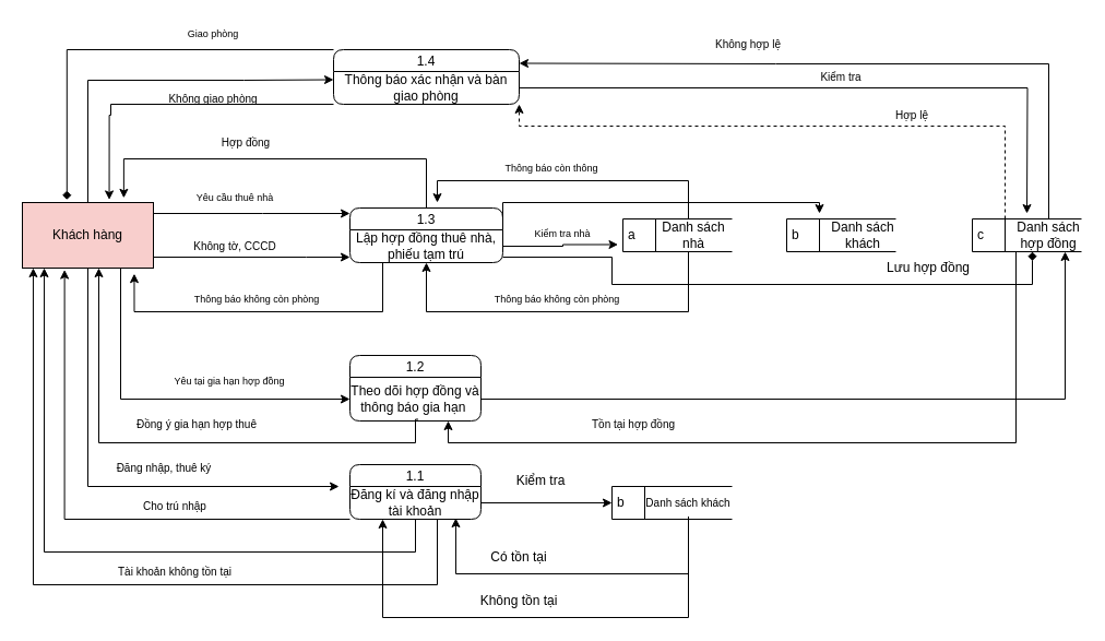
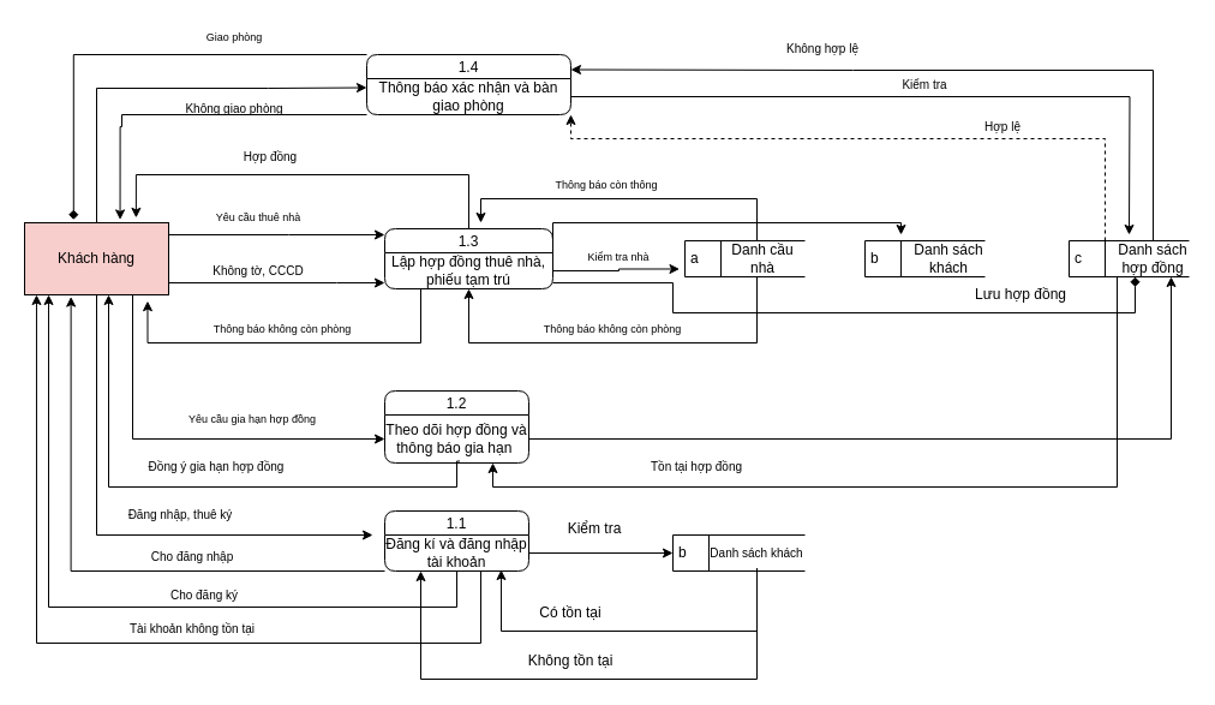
  <mxCell id="0" />
  <mxCell id="1" parent="0" />
  <mxCell id="2" style="edgeStyle=orthogonalEdgeStyle;rounded=0;orthogonalLoop=1;jettySize=auto;html=1;" parent="1" source="7" target="20" edge="1"><mxGeometry relative="1" as="geometry"><mxPoint x="310" y="235" as="targetPoint" /><Array as="points"><mxPoint x="280" y="235" /><mxPoint x="280" y="235" /></Array></mxGeometry></mxCell>
  <mxCell id="3" style="edgeStyle=orthogonalEdgeStyle;rounded=0;orthogonalLoop=1;jettySize=auto;html=1;entryX=0;entryY=0.5;entryDx=0;entryDy=0;" parent="1" source="7" target="9" edge="1"><mxGeometry relative="1" as="geometry"><mxPoint x="140" y="375" as="targetPoint" /><Array as="points"><mxPoint x="110" y="365" /></Array></mxGeometry></mxCell>
  <mxCell id="4" style="edgeStyle=orthogonalEdgeStyle;rounded=0;orthogonalLoop=1;jettySize=auto;html=1;" parent="1" source="7" edge="1"><mxGeometry relative="1" as="geometry"><mxPoint x="310" y="445" as="targetPoint" /><Array as="points"><mxPoint x="80" y="445" /></Array></mxGeometry></mxCell>
  <mxCell id="5" style="edgeStyle=orthogonalEdgeStyle;rounded=0;orthogonalLoop=1;jettySize=auto;html=1;entryX=0;entryY=0.25;entryDx=0;entryDy=0;" parent="1" source="7" target="15" edge="1"><mxGeometry relative="1" as="geometry"><mxPoint x="80" y="65" as="targetPoint" /><Array as="points"><mxPoint x="80" y="73" /><mxPoint x="223" y="73" /></Array></mxGeometry></mxCell>
  <mxCell id="6" style="edgeStyle=orthogonalEdgeStyle;rounded=0;orthogonalLoop=1;jettySize=auto;html=1;" edge="1" parent="1" source="7" target="17"><mxGeometry relative="1" as="geometry"><Array as="points"><mxPoint x="240" y="195" /><mxPoint x="240" y="195" /></Array></mxGeometry></mxCell>
  <mxCell id="7" value="Khách hàng" style="rounded=0;whiteSpace=wrap;html=1;fillColor=#f8cecc;" parent="1" vertex="1"><mxGeometry x="20" y="185" width="120" height="60" as="geometry" /></mxCell>
  <mxCell id="8" value="1.2" style="swimlane;fontStyle=0;childLayout=stackLayout;horizontal=1;startSize=20;fillColor=#ffffff;horizontalStack=0;resizeParent=1;resizeParentMax=0;resizeLast=0;collapsible=0;marginBottom=0;swimlaneFillColor=#ffffff;rounded=1;shadow=0;swimlaneLine=1;rotation=0;" parent="1" vertex="1"><mxGeometry x="320" y="325" width="120" height="60" as="geometry" /></mxCell>
  <mxCell id="9" value="Theo dõi hợp đồng và thông báo gia hạn&amp;nbsp;" style="text;html=1;align=center;verticalAlign=middle;whiteSpace=wrap;rounded=0;" parent="8" vertex="1"><mxGeometry y="20" width="120" height="40" as="geometry" /></mxCell>
  <mxCell id="10" value="1.1" style="swimlane;fontStyle=0;childLayout=stackLayout;horizontal=1;startSize=20;fillColor=#ffffff;horizontalStack=0;resizeParent=1;resizeParentMax=0;resizeLast=0;collapsible=0;marginBottom=0;swimlaneFillColor=#ffffff;rounded=1;shadow=0;swimlaneLine=1;rotation=0;" parent="1" vertex="1"><mxGeometry x="320" y="425" width="120" height="50" as="geometry" /></mxCell>
  <mxCell id="11" value="Đăng kí và đăng nhập tài khoản" style="text;html=1;align=center;verticalAlign=middle;whiteSpace=wrap;rounded=0;" parent="10" vertex="1"><mxGeometry y="20" width="120" height="30" as="geometry" /></mxCell>
  <mxCell id="12" style="edgeStyle=orthogonalEdgeStyle;rounded=0;orthogonalLoop=1;jettySize=auto;html=1;entryX=0.34;entryY=-0.043;entryDx=0;entryDy=0;entryPerimeter=0;endArrow=diamond;" parent="1" source="13" target="7" edge="1"><mxGeometry relative="1" as="geometry"><mxPoint x="50" y="175" as="targetPoint" /><Array as="points"><mxPoint x="61" y="45" /></Array></mxGeometry></mxCell>
  <mxCell id="13" value="1.4" style="swimlane;fontStyle=0;childLayout=stackLayout;horizontal=1;startSize=20;fillColor=#ffffff;horizontalStack=0;resizeParent=1;resizeParentMax=0;resizeLast=0;collapsible=0;marginBottom=0;swimlaneFillColor=#ffffff;rounded=1;shadow=0;swimlaneLine=1;rotation=0;" parent="1" vertex="1"><mxGeometry x="305" y="45" width="170" height="50" as="geometry" /></mxCell>
  <mxCell id="14" style="edgeStyle=orthogonalEdgeStyle;rounded=0;orthogonalLoop=1;jettySize=auto;html=1;" parent="13" source="15" edge="1"><mxGeometry relative="1" as="geometry"><mxPoint x="635" y="150" as="targetPoint" /></mxGeometry></mxCell>
  <mxCell id="15" value="Thông báo xác nhận và bàn giao phòng" style="text;html=1;align=center;verticalAlign=middle;whiteSpace=wrap;rounded=0;" parent="13" vertex="1"><mxGeometry y="20" width="170" height="30" as="geometry" /></mxCell>
  <mxCell id="16" style="edgeStyle=orthogonalEdgeStyle;rounded=0;orthogonalLoop=1;jettySize=auto;html=1;entryX=0.774;entryY=-0.069;entryDx=0;entryDy=0;entryPerimeter=0;" parent="1" source="17" target="7" edge="1"><mxGeometry relative="1" as="geometry"><mxPoint x="110" y="145" as="targetPoint" /><Array as="points"><mxPoint x="390" y="145" /><mxPoint x="113" y="145" /></Array></mxGeometry></mxCell>
  <mxCell id="17" value="1.3" style="swimlane;fontStyle=0;childLayout=stackLayout;horizontal=1;startSize=20;fillColor=#ffffff;horizontalStack=0;resizeParent=1;resizeParentMax=0;resizeLast=0;collapsible=0;marginBottom=0;swimlaneFillColor=#ffffff;rounded=1;shadow=0;swimlaneLine=1;rotation=0;" parent="1" vertex="1"><mxGeometry x="320" y="190" width="140" height="50" as="geometry" /></mxCell>
  <mxCell id="18" style="edgeStyle=orthogonalEdgeStyle;rounded=0;orthogonalLoop=1;jettySize=auto;html=1;exitX=0;exitY=0;exitDx=0;exitDy=0;" parent="17" source="20" edge="1"><mxGeometry relative="1" as="geometry"><mxPoint x="-0.143" y="20.286" as="targetPoint" /></mxGeometry></mxCell>
  <mxCell id="19" style="edgeStyle=orthogonalEdgeStyle;rounded=0;orthogonalLoop=1;jettySize=auto;html=1;exitX=1;exitY=0;exitDx=0;exitDy=0;" parent="17" source="20" edge="1"><mxGeometry relative="1" as="geometry"><mxPoint x="430" y="5" as="targetPoint" /><Array as="points"><mxPoint x="140" y="-5" /><mxPoint x="430" y="-5" /></Array></mxGeometry></mxCell>
  <mxCell id="20" value="Lập hợp đồng thuê nhà, phiếu tạm trú" style="text;html=1;align=center;verticalAlign=middle;whiteSpace=wrap;rounded=0;" parent="17" vertex="1"><mxGeometry y="20" width="140" height="30" as="geometry" /></mxCell>
  <mxCell id="21" value="a" style="html=1;dashed=0;whiteSpace=wrap;shape=mxgraph.dfd.dataStoreID;align=left;spacingLeft=3;points=[[0,0],[0.5,0],[1,0],[0,0.5],[1,0.5],[0,1],[0.5,1],[1,1]];" parent="1" vertex="1"><mxGeometry x="570" y="200" width="100" height="30" as="geometry" /></mxCell>
  <mxCell id="22" value="b" style="html=1;dashed=0;whiteSpace=wrap;shape=mxgraph.dfd.dataStoreID;align=left;spacingLeft=3;points=[[0,0],[0.5,0],[1,0],[0,0.5],[1,0.5],[0,1],[0.5,1],[1,1]];" parent="1" vertex="1"><mxGeometry x="720" y="200" width="100" height="30" as="geometry" /></mxCell>
  <mxCell id="23" style="edgeStyle=orthogonalEdgeStyle;rounded=0;orthogonalLoop=1;jettySize=auto;html=1;entryX=1;entryY=1;entryDx=0;entryDy=0;dashed=1;" parent="1" source="24" target="15" edge="1"><mxGeometry relative="1" as="geometry"><mxPoint x="890" y="105" as="targetPoint" /><Array as="points"><mxPoint x="920" y="115" /><mxPoint x="475" y="115" /></Array></mxGeometry></mxCell>
  <mxCell id="24" value="c" style="html=1;dashed=0;whiteSpace=wrap;shape=mxgraph.dfd.dataStoreID;align=left;spacingLeft=3;points=[[0,0],[0.5,0],[1,0],[0,0.5],[1,0.5],[0,1],[0.5,1],[1,1]];" parent="1" vertex="1"><mxGeometry x="890" y="200" width="100" height="30" as="geometry" /></mxCell>
  <mxCell id="25" style="edgeStyle=orthogonalEdgeStyle;rounded=0;orthogonalLoop=1;jettySize=auto;html=1;" parent="1" source="27" edge="1"><mxGeometry relative="1" as="geometry"><mxPoint x="400" y="185" as="targetPoint" /><Array as="points"><mxPoint x="630" y="165" /><mxPoint x="400" y="165" /></Array></mxGeometry></mxCell>
  <mxCell id="26" style="edgeStyle=orthogonalEdgeStyle;rounded=0;orthogonalLoop=1;jettySize=auto;html=1;entryX=0.5;entryY=1;entryDx=0;entryDy=0;" parent="1" source="27" target="20" edge="1"><mxGeometry relative="1" as="geometry"><mxPoint x="390" y="285" as="targetPoint" /><Array as="points"><mxPoint x="630" y="285" /><mxPoint x="390" y="285" /></Array></mxGeometry></mxCell>
- <mxCell id="27" value="Danh sách nhà" style="text;html=1;align=center;verticalAlign=middle;whiteSpace=wrap;rounded=0;" parent="1" vertex="1"><mxGeometry x="600" y="200" width="70" height="30" as="geometry" /></mxCell>
+ <mxCell id="27" value="Danh cầu nhà" style="text;html=1;align=center;verticalAlign=middle;whiteSpace=wrap;rounded=0;" parent="1" vertex="1"><mxGeometry x="600" y="200" width="70" height="30" as="geometry" /></mxCell>
  <mxCell id="28" value="Danh sách khách" style="text;html=1;align=center;verticalAlign=middle;whiteSpace=wrap;rounded=0;" parent="1" vertex="1"><mxGeometry x="760" y="200" width="60" height="30" as="geometry" /></mxCell>
  <mxCell id="29" style="edgeStyle=orthogonalEdgeStyle;rounded=0;orthogonalLoop=1;jettySize=auto;html=1;entryX=0.75;entryY=1;entryDx=0;entryDy=0;" parent="1" source="31" target="9" edge="1"><mxGeometry relative="1" as="geometry"><mxPoint x="410" y="395" as="targetPoint" /><Array as="points"><mxPoint x="930" y="405" /><mxPoint x="410" y="405" /></Array></mxGeometry></mxCell>
  <mxCell id="30" style="edgeStyle=orthogonalEdgeStyle;rounded=0;orthogonalLoop=1;jettySize=auto;html=1;entryX=1;entryY=0.25;entryDx=0;entryDy=0;" edge="1" parent="1" source="31" target="13"><mxGeometry relative="1" as="geometry"><Array as="points"><mxPoint x="960" y="58" /><mxPoint x="710" y="58" /></Array></mxGeometry></mxCell>
  <mxCell id="31" value="Danh sách hợp đồng" style="text;html=1;align=center;verticalAlign=middle;whiteSpace=wrap;rounded=0;" parent="1" vertex="1"><mxGeometry x="930" y="200" width="60" height="30" as="geometry" /></mxCell>
  <mxCell id="32" value="&lt;span style=&quot;font-size: 9px;&quot;&gt;Yêu cầu thuê nhà&lt;/span&gt;" style="text;html=1;align=center;verticalAlign=middle;whiteSpace=wrap;rounded=0;" parent="1" vertex="1"><mxGeometry x="150" width="130" height="30" as="geometry" y="165" /></mxCell>
  <mxCell id="33" style="edgeStyle=orthogonalEdgeStyle;rounded=0;orthogonalLoop=1;jettySize=auto;html=1;entryX=-0.045;entryY=0.783;entryDx=0;entryDy=0;entryPerimeter=0;" parent="1" source="20" target="21" edge="1"><mxGeometry relative="1" as="geometry" /></mxCell>
  <mxCell id="34" value="&lt;span style=&quot;font-size: 9px;&quot;&gt;Kiểm tra nhà&lt;/span&gt;" style="text;html=1;align=center;verticalAlign=middle;whiteSpace=wrap;rounded=0;" parent="1" vertex="1"><mxGeometry x="460" y="200" width="110" height="25" as="geometry" /></mxCell>
  <mxCell id="35" value="&lt;span style=&quot;font-size: 9px;&quot;&gt;Thông báo còn thông&lt;/span&gt;" style="text;html=1;align=center;verticalAlign=middle;whiteSpace=wrap;rounded=0;" parent="1" vertex="1"><mxGeometry x="450" y="140" width="110" height="25" as="geometry" /></mxCell>
  <mxCell id="36" value="&lt;span style=&quot;font-size: 9px;&quot;&gt;Thông báo không còn phòng&lt;/span&gt;" style="text;html=1;align=center;verticalAlign=middle;whiteSpace=wrap;rounded=0;" parent="1" vertex="1"><mxGeometry x="450" y="260" width="120" height="25" as="geometry" /></mxCell>
  <mxCell id="37" style="edgeStyle=orthogonalEdgeStyle;rounded=0;orthogonalLoop=1;jettySize=auto;html=1;entryX=0.854;entryY=1.086;entryDx=0;entryDy=0;entryPerimeter=0;" parent="1" source="20" target="7" edge="1"><mxGeometry relative="1" as="geometry"><mxPoint x="120" y="285" as="targetPoint" /><Array as="points"><mxPoint x="350" y="285" /><mxPoint x="122" y="285" /></Array></mxGeometry></mxCell>
  <mxCell id="38" value="&lt;span style=&quot;font-size: 9px;&quot;&gt;Thông báo không còn phòng&lt;/span&gt;" style="text;html=1;align=center;verticalAlign=middle;whiteSpace=wrap;rounded=0;" parent="1" vertex="1"><mxGeometry x="175" y="260" width="120" height="25" as="geometry" /></mxCell>
  <mxCell id="39" value="&lt;font size=&quot;1&quot;&gt;Không tờ, CCCD&lt;/font&gt;" style="text;html=1;align=center;verticalAlign=middle;whiteSpace=wrap;rounded=0;" parent="1" vertex="1"><mxGeometry x="150" y="210" width="130" height="30" as="geometry" /></mxCell>
  <mxCell id="40" value="&lt;font size=&quot;1&quot;&gt;Hợp đồng&lt;/font&gt;" style="text;html=1;align=center;verticalAlign=middle;whiteSpace=wrap;rounded=0;" parent="1" vertex="1"><mxGeometry x="160" y="115" width="130" height="30" as="geometry" /></mxCell>
  <mxCell id="41" style="edgeStyle=orthogonalEdgeStyle;rounded=0;orthogonalLoop=1;jettySize=auto;html=1;entryX=0.25;entryY=1;entryDx=0;entryDy=0;endArrow=diamond;" parent="1" source="20" target="31" edge="1"><mxGeometry relative="1" as="geometry"><mxPoint x="730" y="255" as="targetPoint" /><Array as="points"><mxPoint x="560" y="235" /><mxPoint x="560" y="260" /><mxPoint x="945" y="260" /></Array></mxGeometry></mxCell>
  <mxCell id="42" value="Lưu hợp đồng" style="text;html=1;align=center;verticalAlign=middle;whiteSpace=wrap;rounded=0;" parent="1" vertex="1"><mxGeometry x="810" y="230" width="80" height="30" as="geometry" /></mxCell>
  <mxCell id="43" style="edgeStyle=orthogonalEdgeStyle;rounded=0;orthogonalLoop=1;jettySize=auto;html=1;entryX=0.75;entryY=1;entryDx=0;entryDy=0;" parent="1" source="9" target="31" edge="1"><mxGeometry relative="1" as="geometry"><mxPoint x="800" y="365" as="targetPoint" /></mxGeometry></mxCell>
- <mxCell id="44" value="&lt;span style=&quot;font-size: 9px;&quot;&gt;Yêu tại gia hạn hợp đồng&lt;/span&gt;" style="text;html=1;align=center;verticalAlign=middle;whiteSpace=wrap;rounded=0;" parent="1" vertex="1"><mxGeometry x="150" y="335" width="120" height="25" as="geometry" /></mxCell>
+ <mxCell id="44" value="&lt;span style=&quot;font-size: 9px;&quot;&gt;Yêu cầu gia hạn hợp đồng&lt;/span&gt;" style="text;html=1;align=center;verticalAlign=middle;whiteSpace=wrap;rounded=0;" parent="1" vertex="1"><mxGeometry x="150" y="335" width="120" height="25" as="geometry" /></mxCell>
  <mxCell id="45" value="&lt;font size=&quot;1&quot;&gt;Tồn tại hợp đồng&lt;/font&gt;" style="text;html=1;align=center;verticalAlign=middle;whiteSpace=wrap;rounded=0;" parent="1" vertex="1"><mxGeometry x="520" y="375" width="120" height="25" as="geometry" /></mxCell>
  <mxCell id="46" style="edgeStyle=orthogonalEdgeStyle;rounded=0;orthogonalLoop=1;jettySize=auto;html=1;entryX=0.308;entryY=1.04;entryDx=0;entryDy=0;entryPerimeter=0;exitX=0.521;exitY=0.963;exitDx=0;exitDy=0;exitPerimeter=0;" parent="1" source="9" edge="1"><mxGeometry relative="1" as="geometry"><mxPoint x="90" y="245" as="targetPoint" /><mxPoint x="413.04" y="382.6" as="sourcePoint" /><Array as="points"><mxPoint x="380" y="384" /><mxPoint x="380" y="405" /><mxPoint x="90" y="405" /></Array></mxGeometry></mxCell>
- <mxCell id="47" value="&lt;font size=&quot;1&quot;&gt;Đồng ý gia hạn hợp thuê&lt;/font&gt;" style="text;html=1;align=center;verticalAlign=middle;whiteSpace=wrap;rounded=0;" parent="1" vertex="1"><mxGeometry x="120" y="375" width="120" height="25" as="geometry" /></mxCell>
+ <mxCell id="47" value="&lt;font size=&quot;1&quot;&gt;Đồng ý gia hạn hợp đồng&lt;/font&gt;" style="text;html=1;align=center;verticalAlign=middle;whiteSpace=wrap;rounded=0;" parent="1" vertex="1"><mxGeometry x="120" y="375" width="120" height="25" as="geometry" /></mxCell>
  <mxCell id="48" value="&lt;font size=&quot;1&quot;&gt;Đăng nhập, thuê ký&lt;/font&gt;" style="text;html=1;align=center;verticalAlign=middle;whiteSpace=wrap;rounded=0;" parent="1" vertex="1"><mxGeometry x="90" y="415" width="120" height="25" as="geometry" /></mxCell>
  <mxCell id="49" value="b" style="html=1;dashed=0;whiteSpace=wrap;shape=mxgraph.dfd.dataStoreID;align=left;spacingLeft=3;points=[[0,0],[0.5,0],[1,0],[0,0.5],[1,0.5],[0,1],[0.5,1],[1,1]];" parent="1" vertex="1"><mxGeometry x="560" y="445" width="110" height="30" as="geometry" /></mxCell>
  <mxCell id="50" style="edgeStyle=orthogonalEdgeStyle;rounded=0;orthogonalLoop=1;jettySize=auto;html=1;entryX=0.25;entryY=1;entryDx=0;entryDy=0;" parent="1" source="51" target="11" edge="1"><mxGeometry relative="1" as="geometry"><mxPoint x="390" y="575" as="targetPoint" /><Array as="points"><mxPoint x="630" y="565" /><mxPoint x="350" y="565" /></Array></mxGeometry></mxCell>
  <mxCell id="51" value="&lt;font size=&quot;1&quot;&gt;Danh sách khách&lt;/font&gt;" style="text;html=1;align=center;verticalAlign=middle;whiteSpace=wrap;rounded=0;" parent="1" vertex="1"><mxGeometry x="580" y="447.5" width="100" height="25" as="geometry" /></mxCell>
  <mxCell id="52" style="edgeStyle=orthogonalEdgeStyle;rounded=0;orthogonalLoop=1;jettySize=auto;html=1;entryX=0;entryY=0.5;entryDx=0;entryDy=0;" parent="1" source="11" target="49" edge="1"><mxGeometry relative="1" as="geometry" /></mxCell>
  <mxCell id="53" value="Có tồn tại" style="text;html=1;align=center;verticalAlign=middle;whiteSpace=wrap;rounded=0;" parent="1" vertex="1"><mxGeometry x="415" y="495" width="120" height="30" as="geometry" /></mxCell>
  <mxCell id="54" value="Kiểm tra" style="text;html=1;align=center;verticalAlign=middle;whiteSpace=wrap;rounded=0;" parent="1" vertex="1"><mxGeometry x="460" y="435" width="70" height="10" as="geometry" /></mxCell>
  <mxCell id="55" style="edgeStyle=orthogonalEdgeStyle;rounded=0;orthogonalLoop=1;jettySize=auto;html=1;entryX=0.322;entryY=1.026;entryDx=0;entryDy=0;entryPerimeter=0;" parent="1" source="11" target="7" edge="1"><mxGeometry relative="1" as="geometry"><mxPoint x="60" y="460" as="targetPoint" /><Array as="points"><mxPoint x="59" y="475" /></Array></mxGeometry></mxCell>
- <mxCell id="56" value="&lt;font size=&quot;1&quot;&gt;Cho trú nhập&lt;/font&gt;" style="text;html=1;align=center;verticalAlign=middle;whiteSpace=wrap;rounded=0;" parent="1" vertex="1"><mxGeometry x="100" y="450" width="120" height="25" as="geometry" /></mxCell>
+ <mxCell id="56" value="&lt;font size=&quot;1&quot;&gt;Cho đăng nhập&lt;/font&gt;" style="text;html=1;align=center;verticalAlign=middle;whiteSpace=wrap;rounded=0;" parent="1" vertex="1"><mxGeometry x="100" y="450" width="120" height="25" as="geometry" /></mxCell>
  <mxCell id="57" value="Không tồn tại" style="text;html=1;align=center;verticalAlign=middle;whiteSpace=wrap;rounded=0;" parent="1" vertex="1"><mxGeometry x="415" y="535" width="120" height="30" as="geometry" /></mxCell>
  <mxCell id="58" style="edgeStyle=orthogonalEdgeStyle;rounded=0;orthogonalLoop=1;jettySize=auto;html=1;entryX=0.167;entryY=1;entryDx=0;entryDy=0;entryPerimeter=0;" parent="1" source="11" target="7" edge="1"><mxGeometry relative="1" as="geometry"><mxPoint x="40" y="275" as="targetPoint" /><Array as="points"><mxPoint x="380" y="505" /><mxPoint x="40" y="505" /></Array></mxGeometry></mxCell>
+ <mxCell id="59" value="&lt;font size=&quot;1&quot;&gt;Cho đăng ký&lt;/font&gt;" style="text;html=1;align=center;verticalAlign=middle;whiteSpace=wrap;rounded=0;" parent="1" vertex="1"><mxGeometry x="110" y="485" width="120" height="20" as="geometry" /></mxCell>
  <mxCell id="60" value="&lt;font size=&quot;1&quot;&gt;Tài khoản không tồn tại&lt;/font&gt;" style="text;html=1;align=center;verticalAlign=middle;whiteSpace=wrap;rounded=0;" parent="1" vertex="1"><mxGeometry x="100" y="510" width="120" height="25" as="geometry" /></mxCell>
  <mxCell id="61" value="&lt;font size=&quot;1&quot;&gt;Kiểm tra&lt;/font&gt;" style="text;html=1;align=center;verticalAlign=middle;whiteSpace=wrap;rounded=0;" parent="1" vertex="1"><mxGeometry x="705" y="65" width="130" height="10" as="geometry" /></mxCell>
  <mxCell id="62" value="&lt;font size=&quot;1&quot;&gt;Hợp lệ&lt;/font&gt;" style="text;html=1;align=center;verticalAlign=middle;whiteSpace=wrap;rounded=0;" parent="1" vertex="1"><mxGeometry x="780" y="95" width="110" height="20" as="geometry" /></mxCell>
  <mxCell id="63" value="&lt;font size=&quot;1&quot;&gt;Không hợp lệ&lt;/font&gt;" style="text;html=1;align=center;verticalAlign=middle;whiteSpace=wrap;rounded=0;" parent="1" vertex="1"><mxGeometry x="620" y="25" width="130" height="30" as="geometry" /></mxCell>
  <mxCell id="64" value="&lt;font style=&quot;font-size: 9px;&quot;&gt;Giao phòng&lt;/font&gt;" style="text;html=1;align=center;verticalAlign=middle;whiteSpace=wrap;rounded=0;" parent="1" vertex="1"><mxGeometry x="130" y="20" width="130" height="20" as="geometry" /></mxCell>
  <mxCell id="65" style="edgeStyle=orthogonalEdgeStyle;rounded=0;orthogonalLoop=1;jettySize=auto;html=1;entryX=0.663;entryY=-0.043;entryDx=0;entryDy=0;entryPerimeter=0;" parent="1" source="15" target="7" edge="1"><mxGeometry relative="1" as="geometry"><mxPoint x="100" y="105" as="targetPoint" /><Array as="points"><mxPoint x="101" y="95" /><mxPoint x="101" y="105" /><mxPoint x="100" y="105" /></Array></mxGeometry></mxCell>
  <mxCell id="66" value="&lt;font size=&quot;1&quot;&gt;Không giao phòng&lt;/font&gt;" style="text;html=1;align=center;verticalAlign=middle;whiteSpace=wrap;rounded=0;" parent="1" vertex="1"><mxGeometry x="130" y="75" width="130" height="30" as="geometry" /></mxCell>
  <mxCell id="67" style="edgeStyle=orthogonalEdgeStyle;rounded=0;orthogonalLoop=1;jettySize=auto;html=1;entryX=0.083;entryY=1;entryDx=0;entryDy=0;entryPerimeter=0;" parent="1" source="11" edge="1" target="7"><mxGeometry relative="1" as="geometry"><mxPoint x="30" y="255" as="targetPoint" /><Array as="points"><mxPoint x="400" y="535" /><mxPoint x="30" y="535" /></Array></mxGeometry></mxCell>
  <mxCell id="68" style="edgeStyle=orthogonalEdgeStyle;rounded=0;orthogonalLoop=1;jettySize=auto;html=1;entryX=0.808;entryY=0.967;entryDx=0;entryDy=0;entryPerimeter=0;" edge="1" parent="1" source="51" target="11"><mxGeometry relative="1" as="geometry"><Array as="points"><mxPoint x="630" y="525" /><mxPoint x="417" y="525" /></Array></mxGeometry></mxCell>
